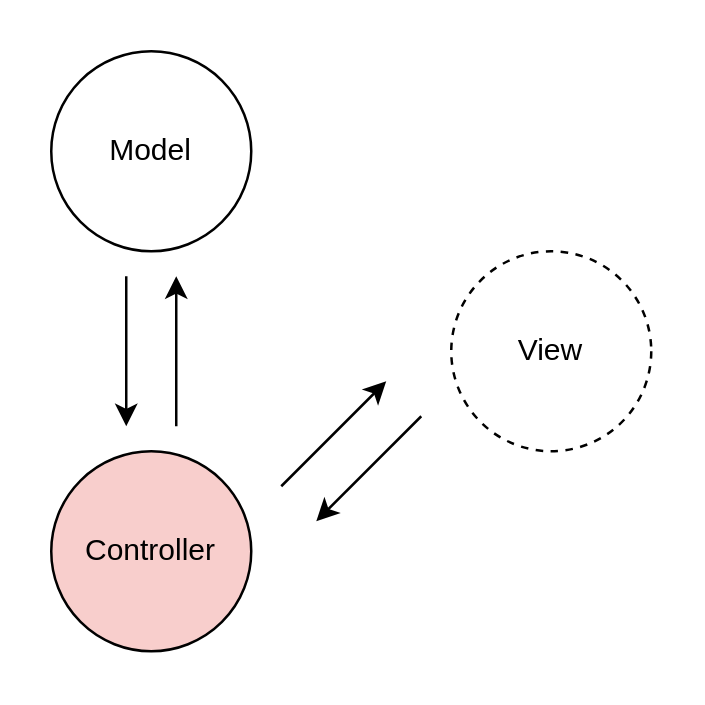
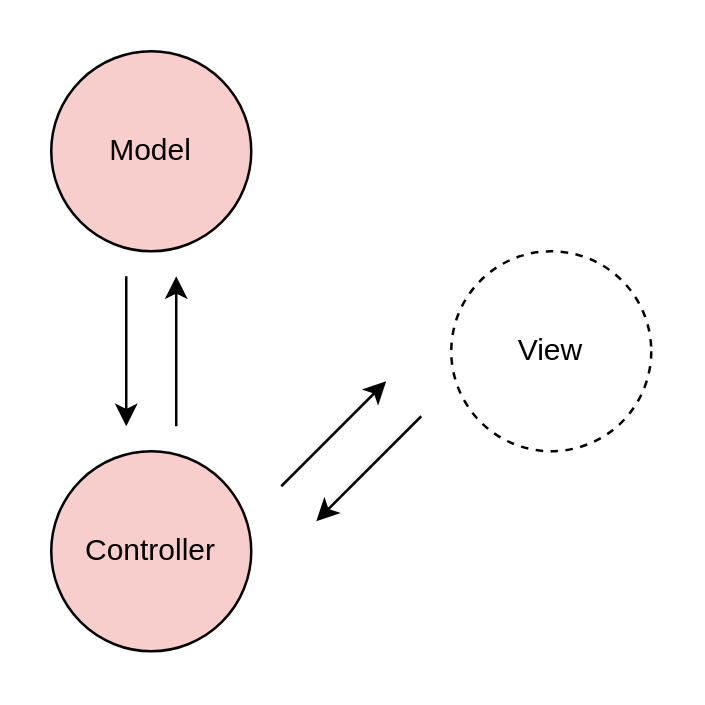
  <mxCell id="0" />
  <mxCell id="1" parent="0" />
- <mxCell id="2" value="Model" style="ellipse;whiteSpace=wrap;html=1;aspect=fixed;" vertex="1" parent="1"><mxGeometry x="20" y="20" width="80" height="80" as="geometry" /></mxCell>
+ <mxCell id="2" value="Model" style="ellipse;whiteSpace=wrap;html=1;aspect=fixed;fillColor=#f8cecc;" vertex="1" parent="1"><mxGeometry x="20" y="20" width="80" height="80" as="geometry" /></mxCell>
  <mxCell id="3" value="Controller" style="ellipse;whiteSpace=wrap;html=1;aspect=fixed;fillColor=#f8cecc;" vertex="1" parent="1"><mxGeometry x="20" y="180" width="80" height="80" as="geometry" /></mxCell>
  <mxCell id="4" value="View" style="ellipse;whiteSpace=wrap;html=1;aspect=fixed;dashed=1;" vertex="1" parent="1"><mxGeometry x="180" y="100" width="80" height="80" as="geometry" /></mxCell>
  <mxCell id="5" value="" style="endArrow=classic;html=1;" edge="1" parent="1"><mxGeometry width="50" height="50" relative="1" as="geometry"><mxPoint x="50" y="110" as="sourcePoint" /><mxPoint x="50" y="170" as="targetPoint" /></mxGeometry></mxCell>
  <mxCell id="6" value="" style="endArrow=none;html=1;startArrow=classic;startFill=1;endFill=0;" edge="1" parent="1"><mxGeometry width="50" height="50" relative="1" as="geometry"><mxPoint x="70" y="110" as="sourcePoint" /><mxPoint x="70" y="170" as="targetPoint" /></mxGeometry></mxCell>
  <mxCell id="7" value="" style="group;rotation=90;" vertex="1" connectable="0" parent="1"><mxGeometry x="130" y="150" width="20" height="60" as="geometry" /></mxCell>
  <mxCell id="8" value="" style="endArrow=classic;html=1;" edge="1" parent="7"><mxGeometry width="50" height="50" relative="1" as="geometry"><mxPoint x="-18" y="44" as="sourcePoint" /><mxPoint x="24" y="2" as="targetPoint" /></mxGeometry></mxCell>
  <mxCell id="9" value="" style="endArrow=none;html=1;startArrow=classic;startFill=1;endFill=0;" edge="1" parent="7"><mxGeometry width="50" height="50" relative="1" as="geometry"><mxPoint x="-4" y="58" as="sourcePoint" /><mxPoint x="38" y="16" as="targetPoint" /></mxGeometry></mxCell>
